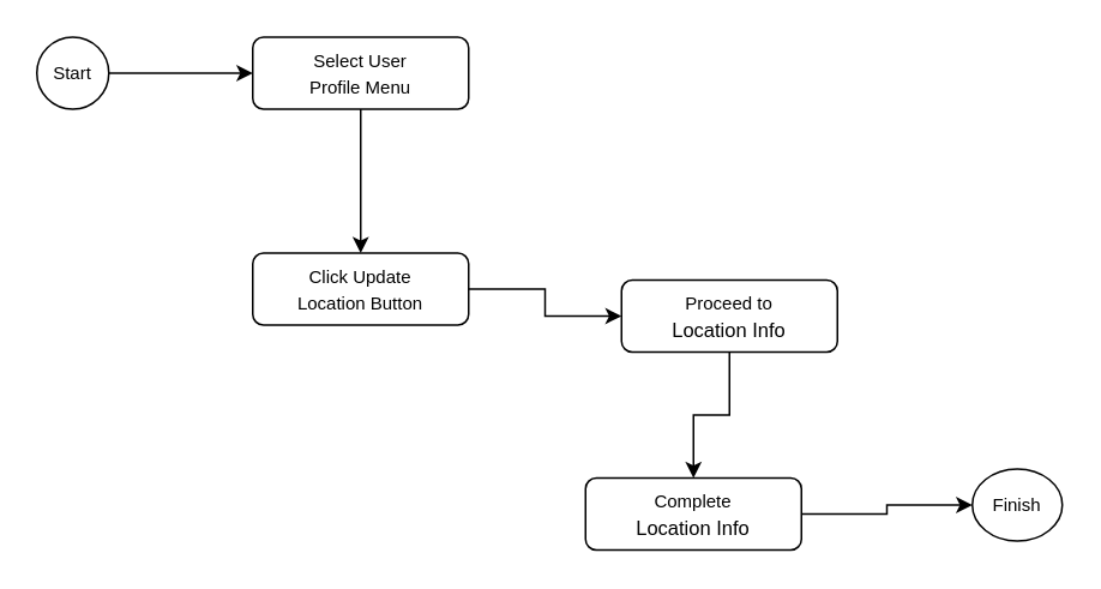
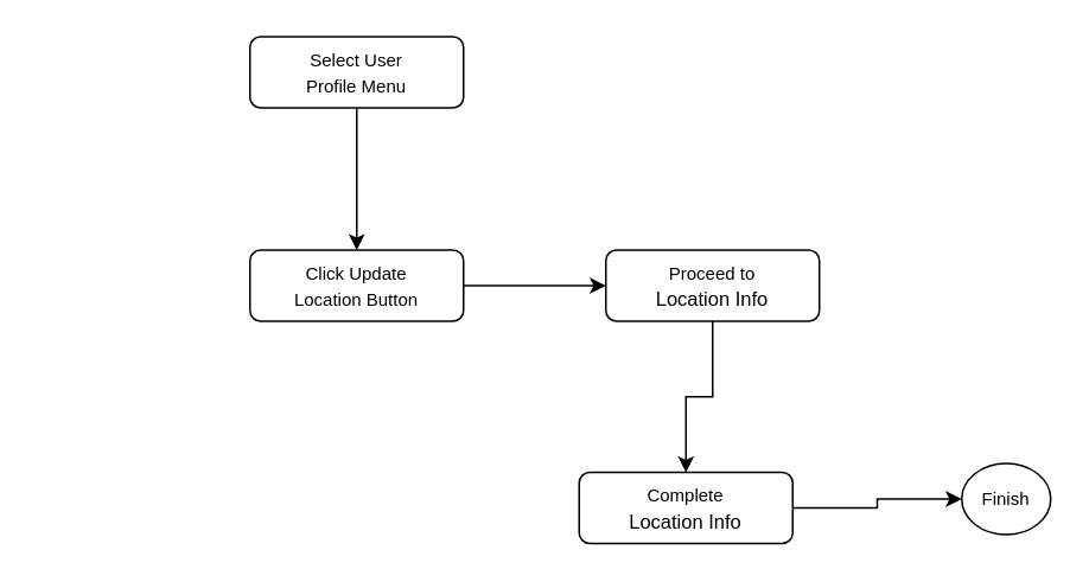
  <mxCell id="0" />
  <mxCell id="1" parent="0" />
- <mxCell id="2" value="" style="edgeStyle=orthogonalEdgeStyle;rounded=0;orthogonalLoop=1;jettySize=auto;html=1;" edge="1" parent="1" source="3" target="5"><mxGeometry relative="1" as="geometry" /></mxCell>
- <mxCell id="3" value="&lt;p style=&quot;line-height: 90%;&quot;&gt;&lt;font style=&quot;font-size: 10px;&quot;&gt;Start&lt;/font&gt;&lt;/p&gt;" style="ellipse;whiteSpace=wrap;html=1;aspect=fixed;" vertex="1" parent="1"><mxGeometry x="20" y="20" width="40" height="40" as="geometry" /></mxCell>
  <mxCell id="4" value="" style="edgeStyle=orthogonalEdgeStyle;rounded=0;orthogonalLoop=1;jettySize=auto;html=1;" edge="1" parent="1" source="5" target="7"><mxGeometry relative="1" as="geometry" /></mxCell>
  <mxCell id="5" value="&lt;font style=&quot;font-size: 10px;&quot;&gt;Select User&lt;br&gt;Profile Menu&lt;/font&gt;" style="rounded=1;whiteSpace=wrap;html=1;" vertex="1" parent="1"><mxGeometry x="140" y="20" width="120" height="40" as="geometry" /></mxCell>
  <mxCell id="6" value="" style="edgeStyle=orthogonalEdgeStyle;rounded=0;orthogonalLoop=1;jettySize=auto;html=1;" edge="1" parent="1" source="7" target="10"><mxGeometry relative="1" as="geometry" /></mxCell>
  <mxCell id="7" value="&lt;span style=&quot;font-size: 10px;&quot;&gt;Click Update&lt;br&gt;Location Button&lt;/span&gt;" style="rounded=1;whiteSpace=wrap;html=1;" vertex="1" parent="1"><mxGeometry x="140" y="140" width="120" height="40" as="geometry" /></mxCell>
  <mxCell id="8" value="&lt;font style=&quot;font-size: 10px;&quot;&gt;Finish&lt;/font&gt;" style="ellipse;whiteSpace=wrap;html=1;aspect=fixed;fontSize=7;" vertex="1" parent="1"><mxGeometry x="540" y="260" width="50" height="40" as="geometry" /></mxCell>
  <mxCell id="9" style="edgeStyle=orthogonalEdgeStyle;rounded=0;orthogonalLoop=1;jettySize=auto;html=1;exitX=0.5;exitY=1;exitDx=0;exitDy=0;" edge="1" parent="1" source="10" target="12"><mxGeometry relative="1" as="geometry" /></mxCell>
- <mxCell id="10" value="&lt;span style=&quot;font-size: 10px;&quot;&gt;Proceed to&lt;br&gt;&lt;/span&gt;&lt;font style=&quot;font-size: 11px;&quot;&gt;Location Info&lt;/font&gt;" style="rounded=1;whiteSpace=wrap;html=1;" vertex="1" parent="1"><mxGeometry x="345" y="155" width="120" height="40" as="geometry" /></mxCell>
+ <mxCell id="10" value="&lt;span style=&quot;font-size: 10px;&quot;&gt;Proceed to&lt;br&gt;&lt;/span&gt;&lt;font style=&quot;font-size: 11px;&quot;&gt;Location Info&lt;/font&gt;" style="rounded=1;whiteSpace=wrap;html=1;" vertex="1" parent="1"><mxGeometry x="340" y="140" width="120" height="40" as="geometry" /></mxCell>
  <mxCell id="11" style="edgeStyle=orthogonalEdgeStyle;rounded=0;orthogonalLoop=1;jettySize=auto;html=1;exitX=1;exitY=0.5;exitDx=0;exitDy=0;" edge="1" parent="1" source="12" target="8"><mxGeometry relative="1" as="geometry" /></mxCell>
  <mxCell id="12" value="&lt;span style=&quot;font-size: 10px;&quot;&gt;Complete&lt;br&gt;&lt;/span&gt;&lt;font style=&quot;font-size: 11px;&quot;&gt;Location Info&lt;/font&gt;" style="rounded=1;whiteSpace=wrap;html=1;" vertex="1" parent="1"><mxGeometry x="325" y="265" width="120" height="40" as="geometry" /></mxCell>
